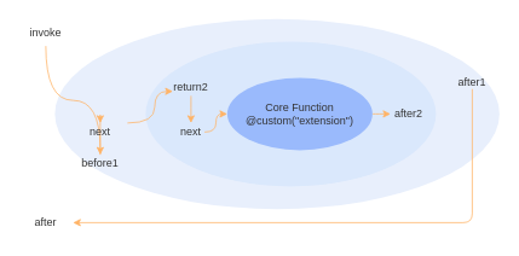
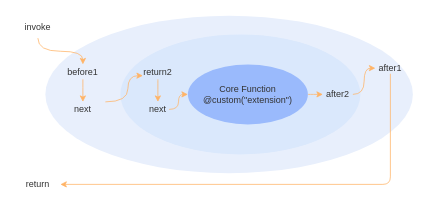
  <mxCell id="0" />
  <mxCell id="1" parent="0" />
  <mxCell id="2" value="" style="ellipse;whiteSpace=wrap;html=1;align=left;fillColor=#E8EFFC;strokeColor=none;" vertex="1" parent="1"><mxGeometry x="60" y="20" width="490" height="210" as="geometry" /></mxCell>
  <mxCell id="3" value="" style="ellipse;whiteSpace=wrap;html=1;align=left;fillColor=#dae8fc;strokeColor=none;" vertex="1" parent="1"><mxGeometry x="160" y="45" width="320" height="160" as="geometry" /></mxCell>
  <mxCell id="4" style="edgeStyle=orthogonalEdgeStyle;curved=1;html=1;entryX=0;entryY=0.5;entryDx=0;entryDy=0;strokeColor=#FFB366;" edge="1" parent="1" source="5" target="13"><mxGeometry relative="1" as="geometry" /></mxCell>
  <mxCell id="5" value="Core Function&lt;br&gt;@custom(&quot;extension&quot;)" style="ellipse;whiteSpace=wrap;html=1;fillColor=#9ABAFC;strokeColor=none;fontColor=#333;" vertex="1" parent="1"><mxGeometry x="250" y="85" width="160" height="80" as="geometry" /></mxCell>
  <mxCell id="6" style="edgeStyle=orthogonalEdgeStyle;curved=1;html=1;strokeColor=#FFB366;" edge="1" parent="1" source="7" target="17"><mxGeometry relative="1" as="geometry"><Array as="points"><mxPoint x="110" y="115" /><mxPoint x="110" y="115" /></Array></mxGeometry></mxCell>
- <mxCell id="7" value="before1" style="text;html=1;strokeColor=none;fillColor=none;align=center;verticalAlign=middle;whiteSpace=wrap;rounded=0;fontColor=#333;" vertex="1" parent="1"><mxGeometry x="80" y="170" width="60" height="20" as="geometry" /></mxCell>
+ <mxCell id="7" value="before1" style="text;html=1;strokeColor=none;fillColor=none;align=center;verticalAlign=middle;whiteSpace=wrap;rounded=0;fontColor=#333;" vertex="1" parent="1"><mxGeometry x="80" y="85" width="60" height="20" as="geometry" /></mxCell>
  <mxCell id="8" style="edgeStyle=orthogonalEdgeStyle;html=1;strokeColor=#FFB366;" edge="1" parent="1" source="9" target="20"><mxGeometry relative="1" as="geometry"><Array as="points"><mxPoint x="520" y="245" /></Array></mxGeometry></mxCell>
  <mxCell id="9" value="after1" style="text;html=1;strokeColor=none;fillColor=none;align=center;verticalAlign=middle;whiteSpace=wrap;rounded=0;fontColor=#333;" vertex="1" parent="1"><mxGeometry x="500" y="82.5" width="40" height="15" as="geometry" /></mxCell>
  <mxCell id="10" style="edgeStyle=orthogonalEdgeStyle;curved=1;html=1;strokeColor=#FFB366;" edge="1" parent="1" source="11" target="19"><mxGeometry relative="1" as="geometry" /></mxCell>
  <mxCell id="11" value="return2" style="text;html=1;strokeColor=none;fillColor=none;align=center;verticalAlign=middle;whiteSpace=wrap;rounded=0;fontColor=#333;" vertex="1" parent="1"><mxGeometry x="190" y="85" width="40" height="20" as="geometry" /></mxCell>
+ <mxCell id="12" style="edgeStyle=orthogonalEdgeStyle;curved=1;html=1;entryX=0;entryY=0.5;entryDx=0;entryDy=0;strokeColor=#FFB366;" edge="1" parent="1" source="13" target="9"><mxGeometry relative="1" as="geometry" /></mxCell>
  <mxCell id="13" value="after2" style="text;html=1;strokeColor=none;fillColor=none;align=center;verticalAlign=middle;whiteSpace=wrap;rounded=0;fontColor=#333;" vertex="1" parent="1"><mxGeometry x="430" y="117.5" width="40" height="15" as="geometry" /></mxCell>
  <mxCell id="14" style="edgeStyle=orthogonalEdgeStyle;html=1;curved=1;strokeColor=#FFB366;" edge="1" parent="1" source="15" target="7"><mxGeometry relative="1" as="geometry" /></mxCell>
  <mxCell id="15" value="invoke" style="text;html=1;strokeColor=none;fillColor=none;align=center;verticalAlign=middle;whiteSpace=wrap;rounded=0;fontColor=#333;" vertex="1" parent="1"><mxGeometry x="20" y="20" width="60" height="30" as="geometry" /></mxCell>
  <mxCell id="16" style="edgeStyle=orthogonalEdgeStyle;curved=1;html=1;strokeColor=#FFB366;" edge="1" parent="1" source="17" target="11"><mxGeometry relative="1" as="geometry"><Array as="points"><mxPoint x="170" y="135" /><mxPoint x="170" y="100" /></Array></mxGeometry></mxCell>
  <mxCell id="17" value="next" style="text;html=1;strokeColor=none;fillColor=none;align=center;verticalAlign=middle;whiteSpace=wrap;rounded=0;fontColor=#333;" vertex="1" parent="1"><mxGeometry x="80" y="135" width="60" height="20" as="geometry" /></mxCell>
  <mxCell id="18" style="edgeStyle=orthogonalEdgeStyle;curved=1;html=1;strokeColor=#FFB366;" edge="1" parent="1" source="19" target="5"><mxGeometry relative="1" as="geometry" /></mxCell>
  <mxCell id="19" value="next" style="text;html=1;strokeColor=none;fillColor=none;align=center;verticalAlign=middle;whiteSpace=wrap;rounded=0;fontColor=#333;" vertex="1" parent="1"><mxGeometry x="195" y="135" width="30" height="20" as="geometry" /></mxCell>
- <mxCell id="20" value="after" style="text;html=1;strokeColor=none;fillColor=none;align=center;verticalAlign=middle;whiteSpace=wrap;rounded=0;fontColor=#333;" vertex="1" parent="1"><mxGeometry x="20" y="230" width="60" height="30" as="geometry" /></mxCell>
+ <mxCell id="20" value="return" style="text;html=1;strokeColor=none;fillColor=none;align=center;verticalAlign=middle;whiteSpace=wrap;rounded=0;fontColor=#333;" vertex="1" parent="1"><mxGeometry x="20" y="230" width="60" height="30" as="geometry" /></mxCell>
